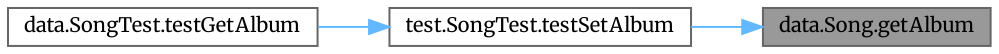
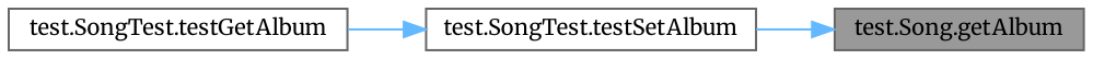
  digraph {
    fontname=Merriweather
    rankdir=RL
    node [color=grey40 fillcolor=white fontname=Merriweather fontsize=10 shape=box style=filled]
    edge [color=steelblue1 dir=back fontname=Merriweather fontsize=10 labelfontname=Helvetica labelfontsize=10 style=solid]
-   n1 [color=gray40 fillcolor=grey60 fontcolor=black height=0.2 label="data.Song.getAlbum" width=0.4]
+   n1 [color=gray40 fillcolor=grey60 fontcolor=black height=0.2 label="test.Song.getAlbum" width=0.4]
    n2 [height=0.2 label="test.SongTest.testSetAlbum" width=0.4]
-   n3 [height=0.2 label="data.SongTest.testGetAlbum" width=0.4]
+   n3 [height=0.2 label="test.SongTest.testGetAlbum" width=0.4]
    n1 -> n2
    n2 -> n3
  }
